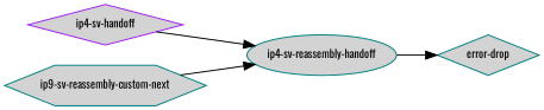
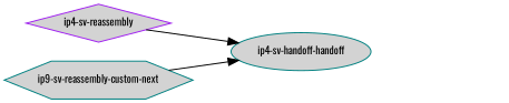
  digraph {
    fontname=Oswald
    rankdir=LR
    node [color=teal fillcolor=lightgray fontcolor=black fontname=Oswald fontsize=10 shape=diamond style=filled]
    edge [fontname=Oswald fontsize=8]
-   "ip4-sv-reassembly-handoff" [shape=ellipse]
-   "error-drop"
-   "ip4-sv-reassembly" [color=purple label="ip4-sv-handoff"]
+   "ip4-sv-reassembly-handoff" [shape=ellipse label="ip4-sv-handoff-handoff"]
+   "ip4-sv-reassembly" [color=purple]
    n4 [label="ip9-sv-reassembly-custom-next" shape=hexagon]
-   "ip4-sv-reassembly-handoff" -> "error-drop"
    "ip4-sv-reassembly" -> "ip4-sv-reassembly-handoff"
    n4 -> "ip4-sv-reassembly-handoff"
  }
